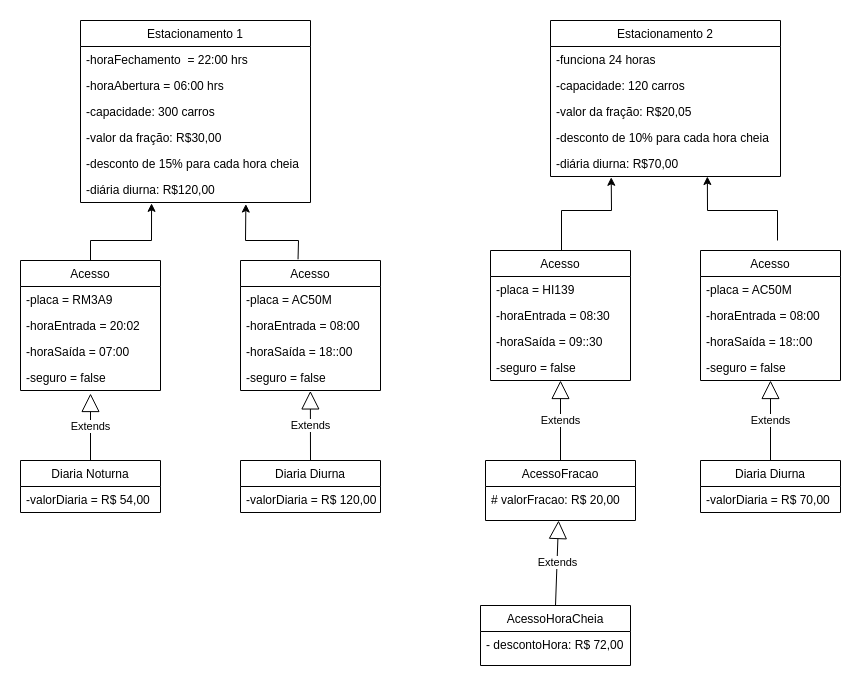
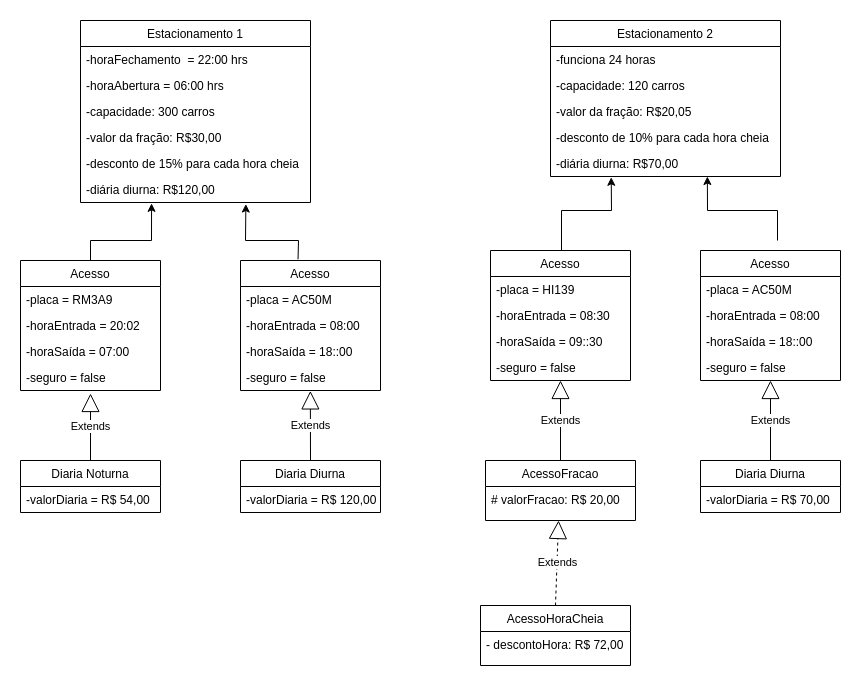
  <mxCell id="0" />
  <mxCell id="1" parent="0" />
  <mxCell id="2" value="Estacionamento 1" style="swimlane;fontStyle=0;childLayout=stackLayout;horizontal=1;startSize=26;fillColor=none;horizontalStack=0;resizeParent=1;resizeParentMax=0;resizeLast=0;collapsible=1;marginBottom=0;" parent="1" vertex="1"><mxGeometry x="80" width="230" height="182" as="geometry" y="20"><mxRectangle x="60" y="14" width="140" height="30" as="alternateBounds" /></mxGeometry></mxCell>
  <mxCell id="3" value="-horaFechamento  = 22:00 hrs" style="text;align=left;verticalAlign=top;spacingLeft=4;spacingRight=4;overflow=hidden;rotatable=0;points=[[0,0.5],[1,0.5]];portConstraint=eastwest;rounded=0;shadow=0;html=0;" parent="2" vertex="1"><mxGeometry y="26" width="230" height="26" as="geometry" /></mxCell>
  <mxCell id="4" value="-horaAbertura = 06:00 hrs" style="text;align=left;verticalAlign=top;spacingLeft=4;spacingRight=4;overflow=hidden;rotatable=0;points=[[0,0.5],[1,0.5]];portConstraint=eastwest;" parent="2" vertex="1"><mxGeometry y="52" width="230" height="26" as="geometry" /></mxCell>
  <mxCell id="5" value="-capacidade: 300 carros" style="text;align=left;verticalAlign=top;spacingLeft=4;spacingRight=4;overflow=hidden;rotatable=0;points=[[0,0.5],[1,0.5]];portConstraint=eastwest;rounded=0;shadow=0;html=0;" parent="2" vertex="1"><mxGeometry y="78" width="230" height="26" as="geometry" /></mxCell>
  <mxCell id="6" value="-valor da fração: R$30,00" style="text;align=left;verticalAlign=top;spacingLeft=4;spacingRight=4;overflow=hidden;rotatable=0;points=[[0,0.5],[1,0.5]];portConstraint=eastwest;" parent="2" vertex="1"><mxGeometry y="104" width="230" height="26" as="geometry" /></mxCell>
  <mxCell id="7" value="-desconto de 15% para cada hora cheia" style="text;align=left;verticalAlign=top;spacingLeft=4;spacingRight=4;overflow=hidden;rotatable=0;points=[[0,0.5],[1,0.5]];portConstraint=eastwest;rounded=0;shadow=0;html=0;" parent="2" vertex="1"><mxGeometry y="130" width="230" height="26" as="geometry" /></mxCell>
  <mxCell id="8" value="-diária diurna: R$120,00" style="text;align=left;verticalAlign=top;spacingLeft=4;spacingRight=4;overflow=hidden;rotatable=0;points=[[0,0.5],[1,0.5]];portConstraint=eastwest;rounded=0;shadow=0;html=0;" parent="2" vertex="1"><mxGeometry y="156" width="230" height="26" as="geometry" /></mxCell>
  <mxCell id="9" value="Acesso" style="swimlane;fontStyle=0;childLayout=stackLayout;horizontal=1;startSize=26;fillColor=none;horizontalStack=0;resizeParent=1;resizeParentMax=0;resizeLast=0;collapsible=1;marginBottom=0;" parent="1" vertex="1"><mxGeometry y="260" width="140" height="130" as="geometry" x="20" /></mxCell>
  <mxCell id="10" value="-placa = RM3A9" style="text;strokeColor=none;fillColor=none;align=left;verticalAlign=top;spacingLeft=4;spacingRight=4;overflow=hidden;rotatable=0;points=[[0,0.5],[1,0.5]];portConstraint=eastwest;" parent="9" vertex="1"><mxGeometry y="26" width="140" height="26" as="geometry" /></mxCell>
  <mxCell id="11" value="-horaEntrada = 20:02" style="text;strokeColor=none;fillColor=none;align=left;verticalAlign=top;spacingLeft=4;spacingRight=4;overflow=hidden;rotatable=0;points=[[0,0.5],[1,0.5]];portConstraint=eastwest;" parent="9" vertex="1"><mxGeometry y="52" width="140" height="26" as="geometry" /></mxCell>
  <mxCell id="12" value="-horaSaída = 07:00" style="text;strokeColor=none;fillColor=none;align=left;verticalAlign=top;spacingLeft=4;spacingRight=4;overflow=hidden;rotatable=0;points=[[0,0.5],[1,0.5]];portConstraint=eastwest;" parent="9" vertex="1"><mxGeometry y="78" width="140" height="26" as="geometry" /></mxCell>
  <mxCell id="13" value="-seguro = false" style="text;strokeColor=none;fillColor=none;align=left;verticalAlign=top;spacingLeft=4;spacingRight=4;overflow=hidden;rotatable=0;points=[[0,0.5],[1,0.5]];portConstraint=eastwest;" parent="9" vertex="1"><mxGeometry y="104" width="140" height="26" as="geometry" /></mxCell>
  <mxCell id="14" value="Acesso" style="swimlane;fontStyle=0;childLayout=stackLayout;horizontal=1;startSize=26;fillColor=none;horizontalStack=0;resizeParent=1;resizeParentMax=0;resizeLast=0;collapsible=1;marginBottom=0;" parent="1" vertex="1"><mxGeometry x="490" y="250" width="140" height="130" as="geometry" /></mxCell>
  <mxCell id="15" value="-placa = HI139" style="text;strokeColor=none;fillColor=none;align=left;verticalAlign=top;spacingLeft=4;spacingRight=4;overflow=hidden;rotatable=0;points=[[0,0.5],[1,0.5]];portConstraint=eastwest;" parent="14" vertex="1"><mxGeometry y="26" width="140" height="26" as="geometry" /></mxCell>
  <mxCell id="16" value="-horaEntrada = 08:30" style="text;strokeColor=none;fillColor=none;align=left;verticalAlign=top;spacingLeft=4;spacingRight=4;overflow=hidden;rotatable=0;points=[[0,0.5],[1,0.5]];portConstraint=eastwest;" parent="14" vertex="1"><mxGeometry y="52" width="140" height="26" as="geometry" /></mxCell>
  <mxCell id="17" value="-horaSaída = 09::30" style="text;strokeColor=none;fillColor=none;align=left;verticalAlign=top;spacingLeft=4;spacingRight=4;overflow=hidden;rotatable=0;points=[[0,0.5],[1,0.5]];portConstraint=eastwest;" parent="14" vertex="1"><mxGeometry y="78" width="140" height="26" as="geometry" /></mxCell>
  <mxCell id="18" value="-seguro = false" style="text;strokeColor=none;fillColor=none;align=left;verticalAlign=top;spacingLeft=4;spacingRight=4;overflow=hidden;rotatable=0;points=[[0,0.5],[1,0.5]];portConstraint=eastwest;" parent="14" vertex="1"><mxGeometry y="104" width="140" height="26" as="geometry" /></mxCell>
  <mxCell id="19" value="Acesso" style="swimlane;fontStyle=0;childLayout=stackLayout;horizontal=1;startSize=26;fillColor=none;horizontalStack=0;resizeParent=1;resizeParentMax=0;resizeLast=0;collapsible=1;marginBottom=0;" parent="1" vertex="1"><mxGeometry x="240" y="260" width="140" height="130" as="geometry" /></mxCell>
  <mxCell id="20" value="-placa = AC50M" style="text;strokeColor=none;fillColor=none;align=left;verticalAlign=top;spacingLeft=4;spacingRight=4;overflow=hidden;rotatable=0;points=[[0,0.5],[1,0.5]];portConstraint=eastwest;" parent="19" vertex="1"><mxGeometry y="26" width="140" height="26" as="geometry" /></mxCell>
  <mxCell id="21" value="-horaEntrada = 08:00" style="text;strokeColor=none;fillColor=none;align=left;verticalAlign=top;spacingLeft=4;spacingRight=4;overflow=hidden;rotatable=0;points=[[0,0.5],[1,0.5]];portConstraint=eastwest;" parent="19" vertex="1"><mxGeometry y="52" width="140" height="26" as="geometry" /></mxCell>
  <mxCell id="22" value="-horaSaída = 18::00" style="text;strokeColor=none;fillColor=none;align=left;verticalAlign=top;spacingLeft=4;spacingRight=4;overflow=hidden;rotatable=0;points=[[0,0.5],[1,0.5]];portConstraint=eastwest;" parent="19" vertex="1"><mxGeometry y="78" width="140" height="26" as="geometry" /></mxCell>
  <mxCell id="23" value="-seguro = false" style="text;strokeColor=none;fillColor=none;align=left;verticalAlign=top;spacingLeft=4;spacingRight=4;overflow=hidden;rotatable=0;points=[[0,0.5],[1,0.5]];portConstraint=eastwest;" parent="19" vertex="1"><mxGeometry y="104" width="140" height="26" as="geometry" /></mxCell>
  <mxCell id="24" value="Extends" style="endArrow=block;endSize=16;endFill=0;html=1;rounded=0;exitX=0.5;exitY=0;exitDx=0;exitDy=0;entryX=0.499;entryY=1.016;entryDx=0;entryDy=0;entryPerimeter=0;" parent="1" source="25" target="23" edge="1"><mxGeometry width="160" relative="1" as="geometry"><mxPoint x="310" y="470" as="sourcePoint" /><mxPoint x="310" y="400" as="targetPoint" /></mxGeometry></mxCell>
  <mxCell id="25" value="Diaria Diurna" style="swimlane;fontStyle=0;childLayout=stackLayout;horizontal=1;startSize=26;fillColor=none;horizontalStack=0;resizeParent=1;resizeParentMax=0;resizeLast=0;collapsible=1;marginBottom=0;" parent="1" vertex="1"><mxGeometry x="240" y="460" width="140" height="52" as="geometry" /></mxCell>
  <mxCell id="26" value="-valorDiaria = R$ 120,00" style="text;strokeColor=none;fillColor=none;align=left;verticalAlign=top;spacingLeft=4;spacingRight=4;overflow=hidden;rotatable=0;points=[[0,0.5],[1,0.5]];portConstraint=eastwest;" parent="25" vertex="1"><mxGeometry y="26" width="140" height="26" as="geometry" /></mxCell>
  <mxCell id="27" value="" style="endArrow=classic;html=1;rounded=0;entryX=0.309;entryY=1.033;entryDx=0;entryDy=0;entryPerimeter=0;exitX=0.5;exitY=0;exitDx=0;exitDy=0;" parent="1" source="9" target="8" edge="1"><mxGeometry width="50" height="50" relative="1" as="geometry"><mxPoint x="90" y="188" as="sourcePoint" /><mxPoint x="140" y="138" as="targetPoint" /><Array as="points"><mxPoint x="90" y="240" /><mxPoint x="151" y="240" /></Array></mxGeometry></mxCell>
  <mxCell id="28" value="Diaria Noturna" style="swimlane;fontStyle=0;childLayout=stackLayout;horizontal=1;startSize=26;fillColor=none;horizontalStack=0;resizeParent=1;resizeParentMax=0;resizeLast=0;collapsible=1;marginBottom=0;" parent="1" vertex="1"><mxGeometry y="460" width="140" height="52" as="geometry" x="20" /></mxCell>
  <mxCell id="29" value="-valorDiaria = R$ 54,00" style="text;strokeColor=none;fillColor=none;align=left;verticalAlign=top;spacingLeft=4;spacingRight=4;overflow=hidden;rotatable=0;points=[[0,0.5],[1,0.5]];portConstraint=eastwest;" parent="28" vertex="1"><mxGeometry y="26" width="140" height="26" as="geometry" /></mxCell>
  <mxCell id="30" value="Extends" style="endArrow=block;endSize=16;endFill=0;html=1;rounded=0;exitX=0.5;exitY=0;exitDx=0;exitDy=0;entryX=0.5;entryY=1.115;entryDx=0;entryDy=0;entryPerimeter=0;" parent="1" source="28" target="13" edge="1"><mxGeometry width="160" relative="1" as="geometry"><mxPoint x="81.96" y="446" as="sourcePoint" /><mxPoint x="90" y="370" as="targetPoint" /></mxGeometry></mxCell>
  <mxCell id="31" value="" style="endArrow=classic;html=1;rounded=0;entryX=0.719;entryY=1.06;entryDx=0;entryDy=0;entryPerimeter=0;exitX=0.411;exitY=-0.009;exitDx=0;exitDy=0;exitPerimeter=0;" parent="1" source="19" target="8" edge="1"><mxGeometry width="50" height="50" relative="1" as="geometry"><mxPoint x="330" y="140" as="sourcePoint" /><mxPoint x="310" y="120" as="targetPoint" /><Array as="points"><mxPoint x="298" y="240" /><mxPoint x="245" y="240" /></Array></mxGeometry></mxCell>
  <mxCell id="32" value="Diaria Diurna" style="swimlane;fontStyle=0;childLayout=stackLayout;horizontal=1;startSize=26;fillColor=none;horizontalStack=0;resizeParent=1;resizeParentMax=0;resizeLast=0;collapsible=1;marginBottom=0;" parent="1" vertex="1"><mxGeometry x="700" y="460" width="140" height="52" as="geometry" /></mxCell>
  <mxCell id="33" value="-valorDiaria = R$ 70,00" style="text;strokeColor=none;fillColor=none;align=left;verticalAlign=top;spacingLeft=4;spacingRight=4;overflow=hidden;rotatable=0;points=[[0,0.5],[1,0.5]];portConstraint=eastwest;" parent="32" vertex="1"><mxGeometry y="26" width="140" height="26" as="geometry" /></mxCell>
  <mxCell id="34" value="Extends" style="endArrow=block;endSize=16;endFill=0;html=1;rounded=0;exitX=0.5;exitY=0;exitDx=0;exitDy=0;entryX=0.5;entryY=1;entryDx=0;entryDy=0;entryPerimeter=0;" parent="1" target="18" edge="1"><mxGeometry width="160" relative="1" as="geometry"><mxPoint x="560" y="460" as="sourcePoint" /><mxPoint x="550" y="340" as="targetPoint" /></mxGeometry></mxCell>
  <mxCell id="35" value="Extends" style="endArrow=block;endSize=16;endFill=0;html=1;rounded=0;exitX=0.5;exitY=0;exitDx=0;exitDy=0;entryX=0.496;entryY=1.138;entryDx=0;entryDy=0;entryPerimeter=0;" parent="1" source="32" edge="1"><mxGeometry width="160" relative="1" as="geometry"><mxPoint x="781.96" y="456" as="sourcePoint" /><mxPoint x="770" y="380" as="targetPoint" /></mxGeometry></mxCell>
  <mxCell id="36" value="Estacionamento 2" style="swimlane;fontStyle=0;childLayout=stackLayout;horizontal=1;startSize=26;fillColor=none;horizontalStack=0;resizeParent=1;resizeParentMax=0;resizeLast=0;collapsible=1;marginBottom=0;" parent="1" vertex="1"><mxGeometry x="550" width="230" height="156" as="geometry" y="20"><mxRectangle x="60" y="14" width="140" height="30" as="alternateBounds" /></mxGeometry></mxCell>
  <mxCell id="37" value="-funciona 24 horas" style="text;align=left;verticalAlign=top;spacingLeft=4;spacingRight=4;overflow=hidden;rotatable=0;points=[[0,0.5],[1,0.5]];portConstraint=eastwest;" parent="36" vertex="1"><mxGeometry y="26" width="230" height="26" as="geometry" /></mxCell>
  <mxCell id="38" value="-capacidade: 120 carros" style="text;align=left;verticalAlign=top;spacingLeft=4;spacingRight=4;overflow=hidden;rotatable=0;points=[[0,0.5],[1,0.5]];portConstraint=eastwest;rounded=0;shadow=0;html=0;" parent="36" vertex="1"><mxGeometry y="52" width="230" height="26" as="geometry" /></mxCell>
  <mxCell id="39" value="-valor da fração: R$20,05" style="text;align=left;verticalAlign=top;spacingLeft=4;spacingRight=4;overflow=hidden;rotatable=0;points=[[0,0.5],[1,0.5]];portConstraint=eastwest;" parent="36" vertex="1"><mxGeometry y="78" width="230" height="26" as="geometry" /></mxCell>
  <mxCell id="40" value="-desconto de 10% para cada hora cheia" style="text;align=left;verticalAlign=top;spacingLeft=4;spacingRight=4;overflow=hidden;rotatable=0;points=[[0,0.5],[1,0.5]];portConstraint=eastwest;rounded=0;shadow=0;html=0;" parent="36" vertex="1"><mxGeometry y="104" width="230" height="26" as="geometry" /></mxCell>
  <mxCell id="41" value="-diária diurna: R$70,00" style="text;align=left;verticalAlign=top;spacingLeft=4;spacingRight=4;overflow=hidden;rotatable=0;points=[[0,0.5],[1,0.5]];portConstraint=eastwest;rounded=0;shadow=0;html=0;" parent="36" vertex="1"><mxGeometry y="130" width="230" height="26" as="geometry" /></mxCell>
  <mxCell id="42" value="Acesso" style="swimlane;fontStyle=0;childLayout=stackLayout;horizontal=1;startSize=26;fillColor=none;horizontalStack=0;resizeParent=1;resizeParentMax=0;resizeLast=0;collapsible=1;marginBottom=0;" parent="1" vertex="1"><mxGeometry x="700" y="250" width="140" height="130" as="geometry" /></mxCell>
  <mxCell id="43" value="-placa = AC50M" style="text;strokeColor=none;fillColor=none;align=left;verticalAlign=top;spacingLeft=4;spacingRight=4;overflow=hidden;rotatable=0;points=[[0,0.5],[1,0.5]];portConstraint=eastwest;" parent="42" vertex="1"><mxGeometry y="26" width="140" height="26" as="geometry" /></mxCell>
  <mxCell id="44" value="-horaEntrada = 08:00" style="text;strokeColor=none;fillColor=none;align=left;verticalAlign=top;spacingLeft=4;spacingRight=4;overflow=hidden;rotatable=0;points=[[0,0.5],[1,0.5]];portConstraint=eastwest;" parent="42" vertex="1"><mxGeometry y="52" width="140" height="26" as="geometry" /></mxCell>
  <mxCell id="45" value="-horaSaída = 18::00" style="text;strokeColor=none;fillColor=none;align=left;verticalAlign=top;spacingLeft=4;spacingRight=4;overflow=hidden;rotatable=0;points=[[0,0.5],[1,0.5]];portConstraint=eastwest;" parent="42" vertex="1"><mxGeometry y="78" width="140" height="26" as="geometry" /></mxCell>
  <mxCell id="46" value="-seguro = false" style="text;strokeColor=none;fillColor=none;align=left;verticalAlign=top;spacingLeft=4;spacingRight=4;overflow=hidden;rotatable=0;points=[[0,0.5],[1,0.5]];portConstraint=eastwest;" parent="42" vertex="1"><mxGeometry y="104" width="140" height="26" as="geometry" /></mxCell>
  <mxCell id="47" value="" style="endArrow=classic;html=1;rounded=0;exitX=0.5;exitY=0;exitDx=0;exitDy=0;entryX=0.264;entryY=1.031;entryDx=0;entryDy=0;entryPerimeter=0;" parent="1" target="41" edge="1"><mxGeometry width="50" height="50" relative="1" as="geometry"><mxPoint x="561" y="250" as="sourcePoint" /><mxPoint x="590" y="190" as="targetPoint" /><Array as="points"><mxPoint x="561" y="210" /><mxPoint x="611" y="210" /></Array></mxGeometry></mxCell>
  <mxCell id="48" value="" style="endArrow=classic;html=1;rounded=0;entryX=0.682;entryY=1;entryDx=0;entryDy=0;entryPerimeter=0;" parent="1" target="41" edge="1"><mxGeometry width="50" height="50" relative="1" as="geometry"><mxPoint x="777" y="240" as="sourcePoint" /><mxPoint x="707" y="180" as="targetPoint" /><Array as="points"><mxPoint x="777" y="210" /><mxPoint x="707" y="210" /></Array></mxGeometry></mxCell>
- <mxCell id="49" value="Extends" style="endArrow=block;endSize=16;endFill=0;html=1;rounded=0;exitX=0.5;exitY=0;exitDx=0;exitDy=0;entryX=0.487;entryY=1;entryDx=0;entryDy=0;entryPerimeter=0;" parent="1" source="50" target="53" edge="1"><mxGeometry width="160" relative="1" as="geometry"><mxPoint x="580" y="605" as="sourcePoint" /><mxPoint x="580" y="520" as="targetPoint" /></mxGeometry></mxCell>
+ <mxCell id="49" value="Extends" style="endArrow=block;endSize=16;endFill=0;html=1;rounded=0;exitX=0.5;exitY=0;exitDx=0;exitDy=0;entryX=0.487;entryY=1;entryDx=0;entryDy=0;entryPerimeter=0;dashed=1;" parent="1" source="50" target="53" edge="1"><mxGeometry width="160" relative="1" as="geometry"><mxPoint x="580" y="605" as="sourcePoint" /><mxPoint x="580" y="520" as="targetPoint" /></mxGeometry></mxCell>
  <mxCell id="50" value="AcessoHoraCheia" style="swimlane;fontStyle=0;childLayout=stackLayout;horizontal=1;startSize=26;fillColor=none;horizontalStack=0;resizeParent=1;resizeParentMax=0;resizeLast=0;collapsible=1;marginBottom=0;" parent="1" vertex="1"><mxGeometry x="480" y="605" width="150" height="60" as="geometry" /></mxCell>
  <mxCell id="51" value="- descontoHora: R$ 72,00" style="text;strokeColor=none;fillColor=none;align=left;verticalAlign=top;spacingLeft=4;spacingRight=4;overflow=hidden;rotatable=0;points=[[0,0.5],[1,0.5]];portConstraint=eastwest;" parent="50" vertex="1"><mxGeometry y="26" width="150" height="34" as="geometry" /></mxCell>
  <mxCell id="52" value="AcessoFracao" style="swimlane;fontStyle=0;childLayout=stackLayout;horizontal=1;startSize=26;fillColor=none;horizontalStack=0;resizeParent=1;resizeParentMax=0;resizeLast=0;collapsible=1;marginBottom=0;" parent="1" vertex="1"><mxGeometry x="485" y="460" width="150" height="60" as="geometry" /></mxCell>
  <mxCell id="53" value="# valorFracao: R$ 20,00" style="text;strokeColor=none;fillColor=none;align=left;verticalAlign=top;spacingLeft=4;spacingRight=4;overflow=hidden;rotatable=0;points=[[0,0.5],[1,0.5]];portConstraint=eastwest;" parent="52" vertex="1"><mxGeometry y="26" width="150" height="34" as="geometry" /></mxCell>
